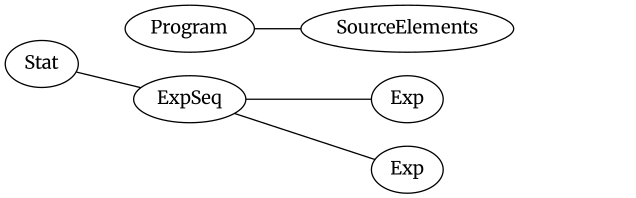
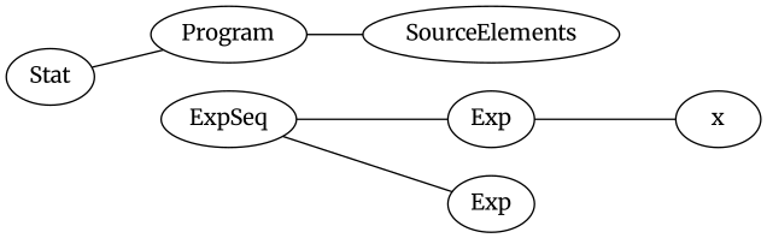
  graph {
    fontname=Merriweather
    rankdir=LR
    node [fontname=Merriweather]
    edge [fontname=Merriweather]
    n1 [label=Program]
    n2 [label=SourceElements]
    n3 [label=Stat]
    n4 [label=ExpSeq]
    n5 [label=Exp]
    n6 [label=Exp]
+   n7 [label=x]
    n1 -- n2
-   n3 -- n4
+   n3 -- n1
    n4 -- n5
    n4 -- n6
+   n5 -- n7
  }
